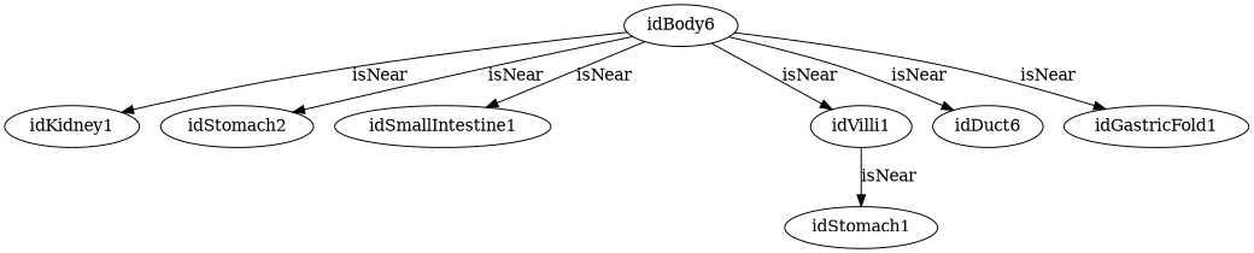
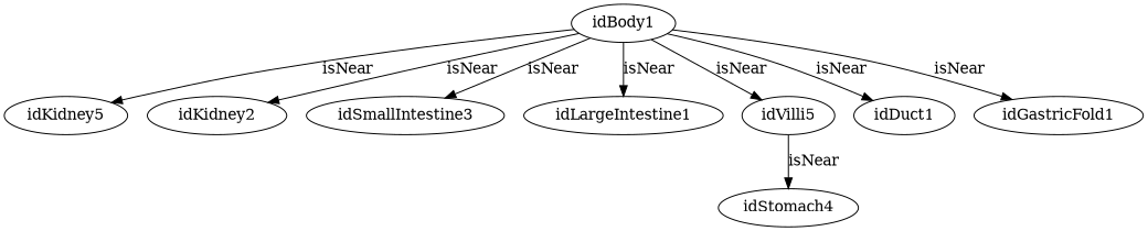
  strict digraph {
    node [node_type=entity_node]
    edge [edge_type=relationship]
-   idBody1 [label=idBody6]
-   idKidney1
-   idKidney2 [label=idStomach2]
-   idSmallIntestine1
-   idVilli1
-   idDuct1 [label=idDuct6]
+   idBody1
+   idKidney1 [label=idKidney5]
+   idKidney2
+   idSmallIntestine1 [label=idSmallIntestine3]
+   idLargeIntestine1
+   idVilli1 [label=idVilli5]
+   idDuct1
    idGastricFold1
-   idStomach1
+   idStomach1 [label=idStomach4]
    idBody1 -> idKidney1 [label=isNear]
    idBody1 -> idKidney2 [label=isNear]
    idBody1 -> idSmallIntestine1 [label=isNear]
+   idBody1 -> idLargeIntestine1 [label=isNear]
    idBody1 -> idVilli1 [label=isNear]
    idBody1 -> idDuct1 [label=isNear]
    idBody1 -> idGastricFold1 [label=isNear]
    idVilli1 -> idStomach1 [label=isNear]
  }
